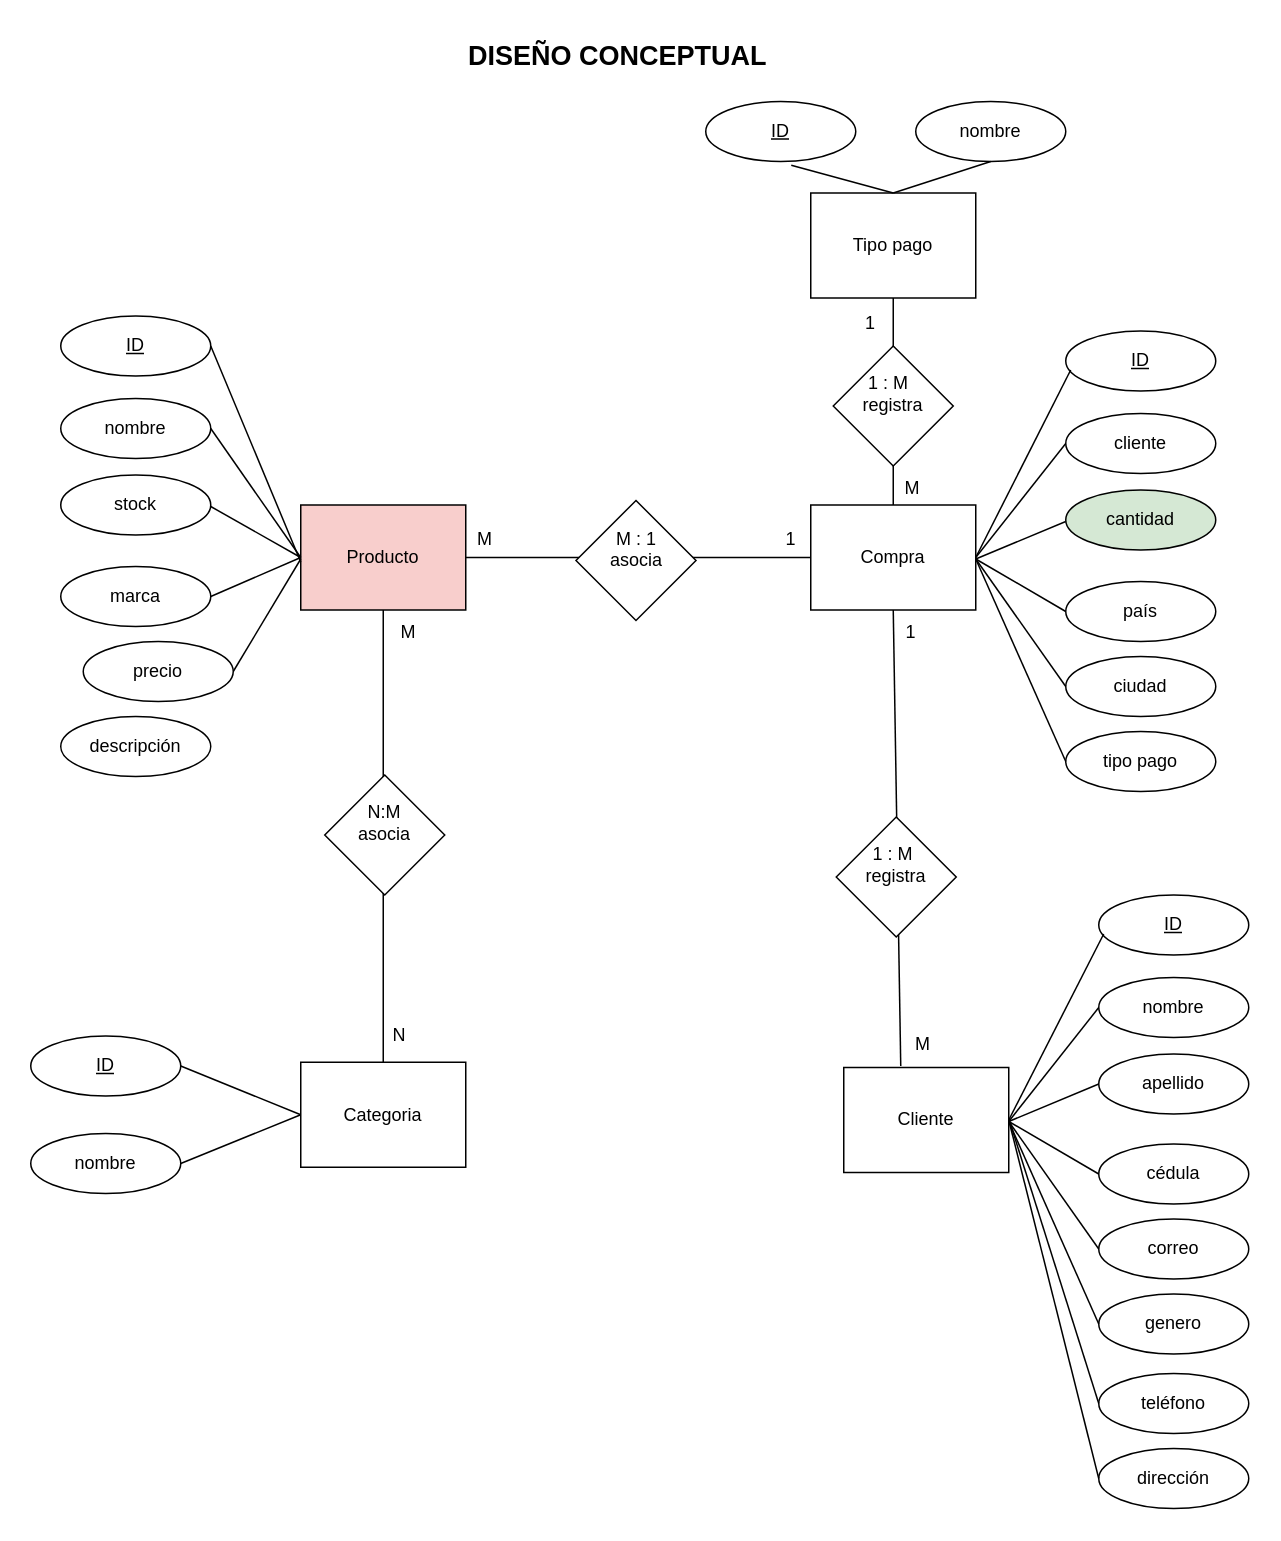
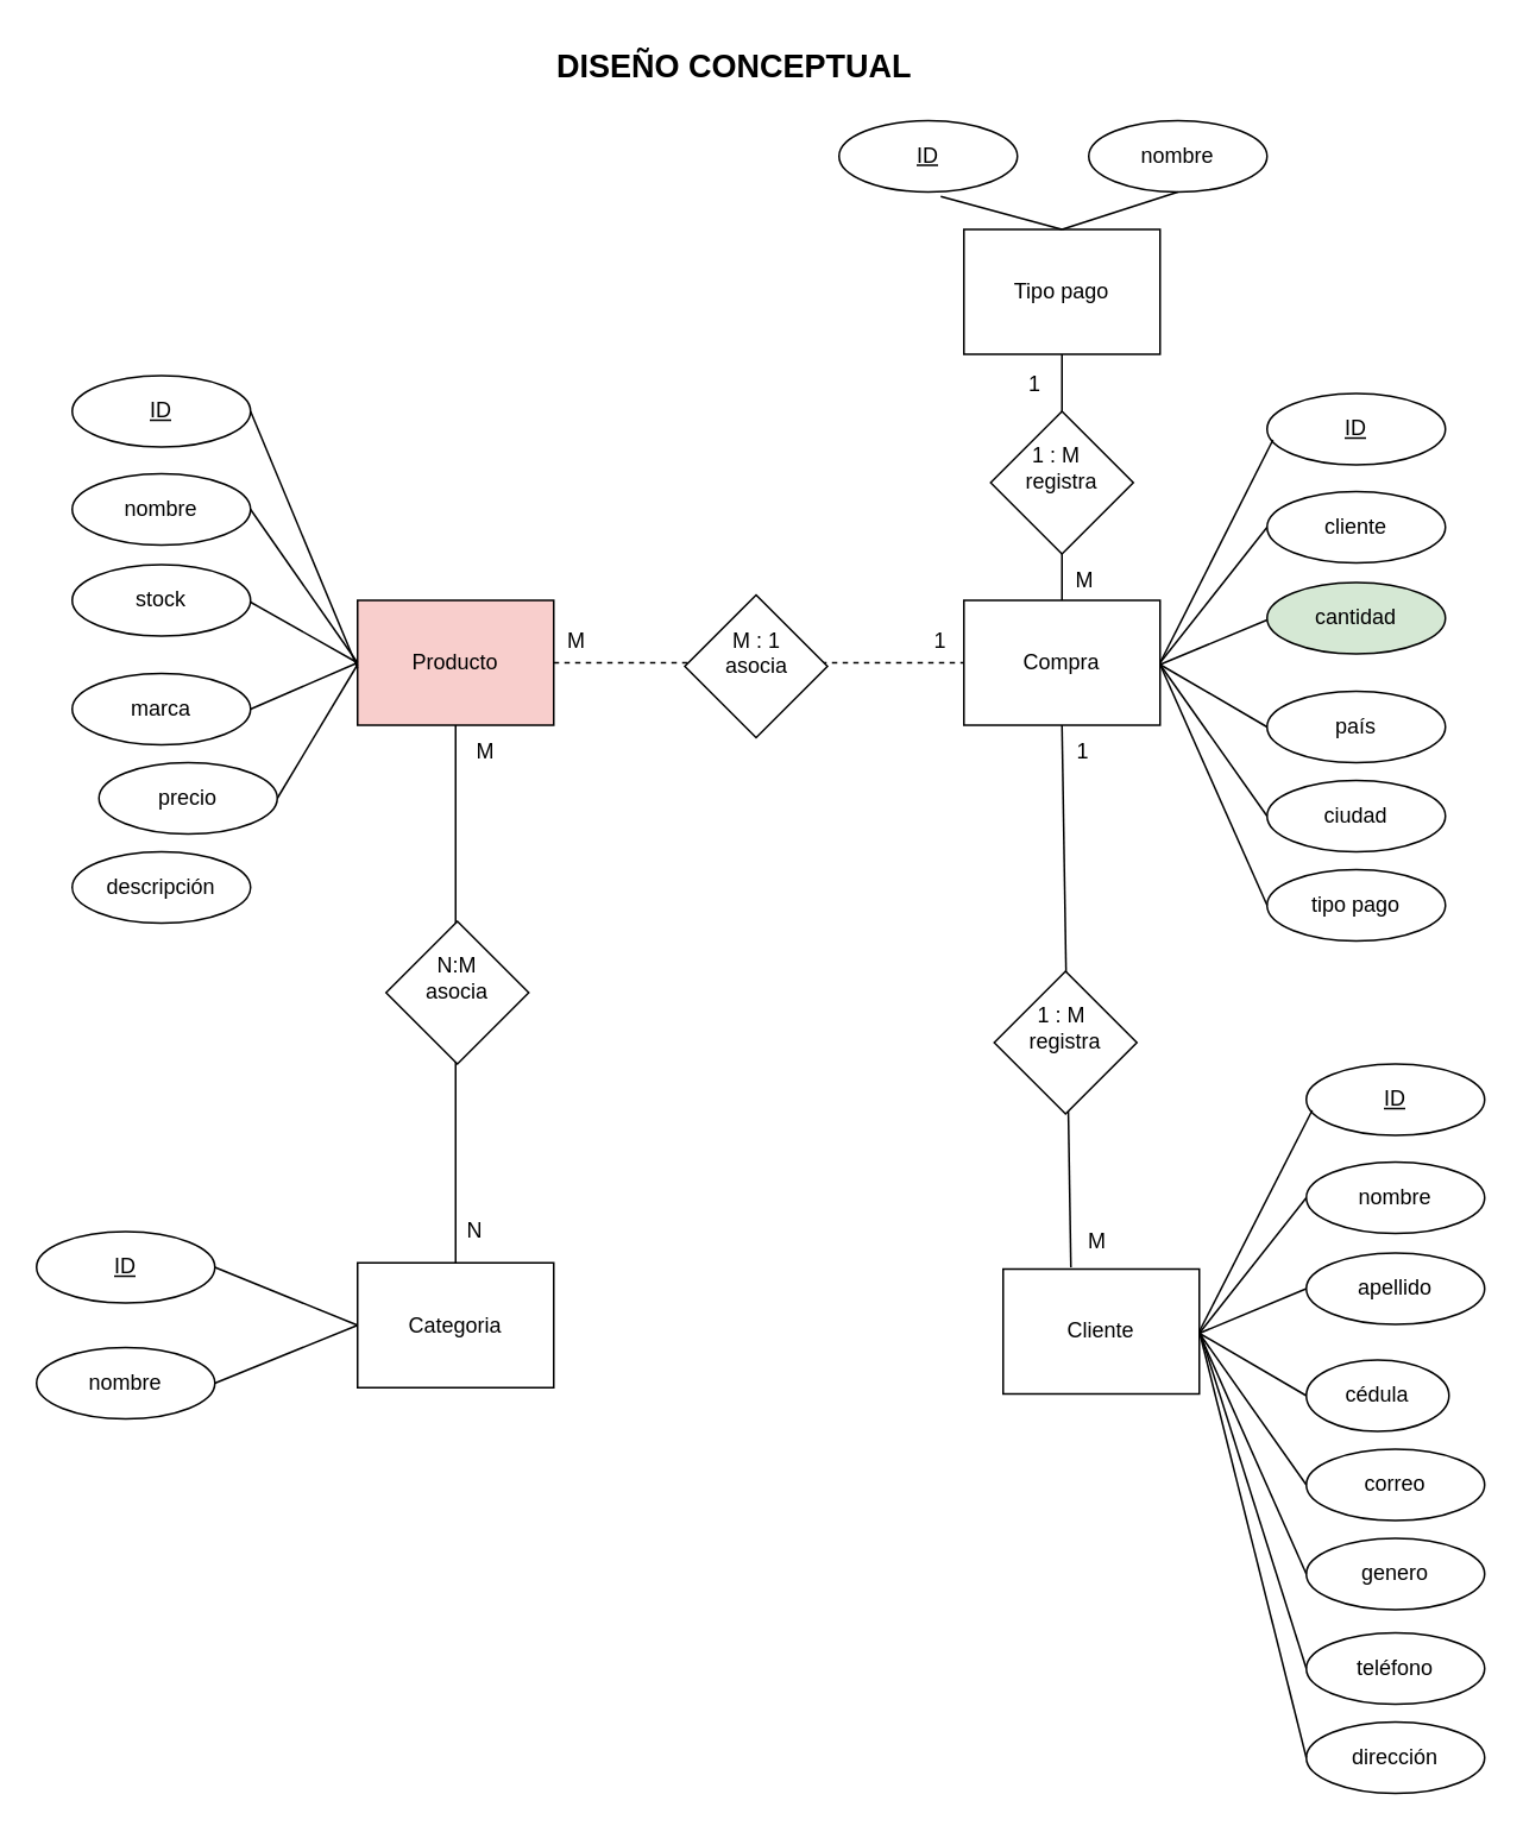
  <mxCell id="0" />
  <mxCell id="1" parent="0" />
  <mxCell id="2" value="" style="group" parent="1" vertex="1" connectable="0"><mxGeometry x="540" y="220" width="270" height="306" as="geometry" /></mxCell>
  <mxCell id="3" value="Compra" style="whiteSpace=wrap;html=1;align=center;" parent="2" vertex="1"><mxGeometry y="116" width="110" height="70" as="geometry" /></mxCell>
  <mxCell id="4" value="cliente" style="ellipse;whiteSpace=wrap;html=1;align=center;" parent="2" vertex="1"><mxGeometry x="170" y="55" width="100" height="40" as="geometry" /></mxCell>
  <mxCell id="5" value="ID" style="ellipse;whiteSpace=wrap;html=1;align=center;fontStyle=4;" parent="2" vertex="1"><mxGeometry x="170" width="100" height="40" as="geometry" /></mxCell>
  <mxCell id="6" value="cantidad" style="ellipse;whiteSpace=wrap;html=1;align=center;fillColor=#d5e8d4;" parent="2" vertex="1"><mxGeometry x="170" y="106" width="100" height="40" as="geometry" /></mxCell>
  <mxCell id="7" value="país" style="ellipse;whiteSpace=wrap;html=1;align=center;" parent="2" vertex="1"><mxGeometry x="170" y="167" width="100" height="40" as="geometry" /></mxCell>
  <mxCell id="8" value="tipo pago" style="ellipse;whiteSpace=wrap;html=1;align=center;" parent="2" vertex="1"><mxGeometry x="170" y="267" width="100" height="40" as="geometry" /></mxCell>
  <mxCell id="9" value="ciudad" style="ellipse;whiteSpace=wrap;html=1;align=center;" parent="2" vertex="1"><mxGeometry x="170" y="217" width="100" height="40" as="geometry" /></mxCell>
  <mxCell id="10" value="" style="endArrow=none;html=1;rounded=0;entryX=0.033;entryY=0.65;entryDx=0;entryDy=0;entryPerimeter=0;exitX=1;exitY=0.5;exitDx=0;exitDy=0;" parent="2" source="3" target="5" edge="1"><mxGeometry width="50" height="50" relative="1" as="geometry"><mxPoint x="340" y="175" as="sourcePoint" /><mxPoint x="390" y="125" as="targetPoint" /></mxGeometry></mxCell>
  <mxCell id="11" value="" style="endArrow=none;html=1;rounded=0;entryX=0;entryY=0.5;entryDx=0;entryDy=0;" parent="2" target="4" edge="1"><mxGeometry width="50" height="50" relative="1" as="geometry"><mxPoint x="110" y="151" as="sourcePoint" /><mxPoint x="160" y="101" as="targetPoint" /></mxGeometry></mxCell>
  <mxCell id="12" value="" style="endArrow=none;html=1;rounded=0;entryX=0;entryY=0.5;entryDx=0;entryDy=0;" parent="2" edge="1"><mxGeometry width="50" height="50" relative="1" as="geometry"><mxPoint x="110" y="152" as="sourcePoint" /><mxPoint x="170.0" y="127" as="targetPoint" /></mxGeometry></mxCell>
  <mxCell id="13" value="" style="endArrow=none;html=1;rounded=0;entryX=0;entryY=0.5;entryDx=0;entryDy=0;" parent="2" target="8" edge="1"><mxGeometry width="50" height="50" relative="1" as="geometry"><mxPoint x="110" y="152" as="sourcePoint" /><mxPoint x="160" y="102" as="targetPoint" /></mxGeometry></mxCell>
  <mxCell id="14" value="" style="endArrow=none;html=1;rounded=0;entryX=0;entryY=0.5;entryDx=0;entryDy=0;" parent="2" target="9" edge="1"><mxGeometry width="50" height="50" relative="1" as="geometry"><mxPoint x="110" y="152" as="sourcePoint" /><mxPoint x="160" y="102" as="targetPoint" /></mxGeometry></mxCell>
  <mxCell id="15" value="" style="endArrow=none;html=1;rounded=0;entryX=0;entryY=0.5;entryDx=0;entryDy=0;" parent="2" target="7" edge="1"><mxGeometry width="50" height="50" relative="1" as="geometry"><mxPoint x="110" y="152" as="sourcePoint" /><mxPoint x="160" y="102" as="targetPoint" /></mxGeometry></mxCell>
  <mxCell id="16" value="" style="group" parent="2" vertex="1" connectable="0"><mxGeometry x="-70" y="-110" width="240" height="145" as="geometry" /></mxCell>
  <mxCell id="17" value="" style="group" parent="16" vertex="1" connectable="0"><mxGeometry y="-43" width="240" height="131" as="geometry" /></mxCell>
  <mxCell id="18" value="Tipo pago" style="whiteSpace=wrap;html=1;align=center;" parent="17" vertex="1"><mxGeometry x="70" y="61" width="110" height="70" as="geometry" /></mxCell>
  <mxCell id="19" value="nombre" style="ellipse;whiteSpace=wrap;html=1;align=center;" parent="17" vertex="1"><mxGeometry x="140" width="100" height="40" as="geometry" /></mxCell>
  <mxCell id="20" value="ID" style="ellipse;whiteSpace=wrap;html=1;align=center;fontStyle=4;" parent="17" vertex="1"><mxGeometry width="100" height="40" as="geometry" /></mxCell>
  <mxCell id="21" value="" style="endArrow=none;html=1;rounded=0;entryX=0.57;entryY=1.064;entryDx=0;entryDy=0;entryPerimeter=0;exitX=0.5;exitY=0;exitDx=0;exitDy=0;" parent="17" source="18" target="20" edge="1"><mxGeometry width="50" height="50" relative="1" as="geometry"><mxPoint x="160" y="111" as="sourcePoint" /><mxPoint x="220" y="86" as="targetPoint" /></mxGeometry></mxCell>
  <mxCell id="22" value="" style="endArrow=none;html=1;rounded=0;entryX=0.5;entryY=1;entryDx=0;entryDy=0;exitX=0.5;exitY=0;exitDx=0;exitDy=0;" parent="17" source="18" target="19" edge="1"><mxGeometry width="50" height="50" relative="1" as="geometry"><mxPoint x="160" y="111" as="sourcePoint" /><mxPoint x="220" y="146" as="targetPoint" /></mxGeometry></mxCell>
  <mxCell id="23" value="1" style="text;html=1;align=center;verticalAlign=middle;whiteSpace=wrap;rounded=0;" parent="16" vertex="1"><mxGeometry x="80" y="90" width="60" height="30" as="geometry" /></mxCell>
  <mxCell id="24" value="" style="endArrow=none;html=1;rounded=0;exitX=0.5;exitY=0;exitDx=0;exitDy=0;entryX=0.5;entryY=1;entryDx=0;entryDy=0;" parent="2" source="3" target="18" edge="1"><mxGeometry width="50" height="50" relative="1" as="geometry"><mxPoint x="70" y="360" as="sourcePoint" /><mxPoint x="60" y="-20" as="targetPoint" /></mxGeometry></mxCell>
  <mxCell id="25" value="registra" style="rhombus;whiteSpace=wrap;html=1;" parent="2" vertex="1"><mxGeometry x="15" y="10" width="80" height="80" as="geometry" /></mxCell>
  <mxCell id="26" value="1" style="text;html=1;align=center;verticalAlign=middle;whiteSpace=wrap;rounded=0;" parent="2" vertex="1"><mxGeometry x="37" y="186" width="60" height="30" as="geometry" /></mxCell>
  <mxCell id="27" value="1 : M" style="text;html=1;align=center;verticalAlign=middle;whiteSpace=wrap;rounded=0;" parent="2" vertex="1"><mxGeometry x="22" y="20" width="60" height="30" as="geometry" /></mxCell>
  <mxCell id="28" value="" style="group" parent="1" vertex="1" connectable="0"><mxGeometry x="20" y="690" width="290" height="105" as="geometry" /></mxCell>
  <mxCell id="29" value="Categoria" style="whiteSpace=wrap;html=1;align=center;" parent="28" vertex="1"><mxGeometry x="180" y="17.5" width="110" height="70" as="geometry" /></mxCell>
  <mxCell id="30" value="nombre" style="ellipse;whiteSpace=wrap;html=1;align=center;" parent="28" vertex="1"><mxGeometry y="65" width="100" height="40" as="geometry" /></mxCell>
  <mxCell id="31" value="ID" style="ellipse;whiteSpace=wrap;html=1;align=center;fontStyle=4;" parent="28" vertex="1"><mxGeometry width="100" height="40" as="geometry" /></mxCell>
  <mxCell id="32" value="" style="endArrow=none;html=1;rounded=0;entryX=1;entryY=0.5;entryDx=0;entryDy=0;exitX=0;exitY=0.5;exitDx=0;exitDy=0;" parent="28" source="29" target="31" edge="1"><mxGeometry width="50" height="50" relative="1" as="geometry"><mxPoint x="290" y="53.5" as="sourcePoint" /><mxPoint x="350" y="28.5" as="targetPoint" /></mxGeometry></mxCell>
  <mxCell id="33" value="" style="endArrow=none;html=1;rounded=0;entryX=1;entryY=0.5;entryDx=0;entryDy=0;exitX=0;exitY=0.5;exitDx=0;exitDy=0;" parent="28" source="29" target="30" edge="1"><mxGeometry width="50" height="50" relative="1" as="geometry"><mxPoint x="290" y="53.5" as="sourcePoint" /><mxPoint x="350" y="88.5" as="targetPoint" /></mxGeometry></mxCell>
  <mxCell id="34" value="" style="group" parent="1" vertex="1" connectable="0"><mxGeometry x="40" y="210" width="270" height="306" as="geometry" /></mxCell>
  <mxCell id="35" value="Producto" style="whiteSpace=wrap;html=1;align=center;fillColor=#f8cecc;" parent="34" vertex="1"><mxGeometry x="160" y="126" width="110" height="70" as="geometry" /></mxCell>
  <mxCell id="36" value="" style="endArrow=none;html=1;rounded=0;entryX=1;entryY=0.5;entryDx=0;entryDy=0;exitX=1;exitY=0.5;exitDx=0;exitDy=0;" parent="34" target="42" edge="1"><mxGeometry width="50" height="50" relative="1" as="geometry"><mxPoint x="160" y="164" as="sourcePoint" /><mxPoint x="223.3" y="40" as="targetPoint" /></mxGeometry></mxCell>
  <mxCell id="37" value="" style="endArrow=none;html=1;rounded=0;entryX=1;entryY=0.5;entryDx=0;entryDy=0;exitX=0;exitY=0.5;exitDx=0;exitDy=0;" parent="34" source="35" target="41" edge="1"><mxGeometry width="50" height="50" relative="1" as="geometry"><mxPoint x="160" y="166" as="sourcePoint" /><mxPoint x="220" y="90" as="targetPoint" /></mxGeometry></mxCell>
  <mxCell id="38" value="" style="endArrow=none;html=1;rounded=0;exitX=1;exitY=0.5;exitDx=0;exitDy=0;entryX=0;entryY=0.5;entryDx=0;entryDy=0;" parent="34" target="35" edge="1"><mxGeometry width="50" height="50" relative="1" as="geometry"><mxPoint x="100.0" y="127" as="sourcePoint" /><mxPoint x="160" y="167" as="targetPoint" /></mxGeometry></mxCell>
  <mxCell id="39" value="" style="endArrow=none;html=1;rounded=0;entryX=1;entryY=0.5;entryDx=0;entryDy=0;" parent="34" target="46" edge="1"><mxGeometry width="50" height="50" relative="1" as="geometry"><mxPoint x="160" y="162" as="sourcePoint" /><mxPoint x="320" y="112" as="targetPoint" /></mxGeometry></mxCell>
  <mxCell id="40" value="" style="endArrow=none;html=1;rounded=0;entryX=1;entryY=0.5;entryDx=0;entryDy=0;exitX=0;exitY=0.5;exitDx=0;exitDy=0;" parent="34" source="35" target="44" edge="1"><mxGeometry width="50" height="50" relative="1" as="geometry"><mxPoint x="160" y="171" as="sourcePoint" /><mxPoint x="320" y="112" as="targetPoint" /></mxGeometry></mxCell>
  <mxCell id="41" value="nombre" style="ellipse;whiteSpace=wrap;html=1;align=center;" parent="34" vertex="1"><mxGeometry y="55" width="100" height="40" as="geometry" /></mxCell>
  <mxCell id="42" value="ID" style="ellipse;whiteSpace=wrap;html=1;align=center;fontStyle=4;" parent="34" vertex="1"><mxGeometry width="100" height="40" as="geometry" /></mxCell>
  <mxCell id="43" value="stock" style="ellipse;whiteSpace=wrap;html=1;align=center;" parent="34" vertex="1"><mxGeometry y="106" width="100" height="40" as="geometry" /></mxCell>
  <mxCell id="44" value="marca" style="ellipse;whiteSpace=wrap;html=1;align=center;" parent="34" vertex="1"><mxGeometry y="167" width="100" height="40" as="geometry" /></mxCell>
  <mxCell id="45" value="descripción" style="ellipse;whiteSpace=wrap;html=1;align=center;" parent="34" vertex="1"><mxGeometry y="267" width="100" height="40" as="geometry" /></mxCell>
  <mxCell id="46" value="precio" style="ellipse;whiteSpace=wrap;html=1;align=center;" parent="34" vertex="1"><mxGeometry x="15" y="217" width="100" height="40" as="geometry" /></mxCell>
  <mxCell id="47" value="M" style="text;html=1;align=center;verticalAlign=middle;whiteSpace=wrap;rounded=0;" parent="34" vertex="1"><mxGeometry x="202" y="196" width="60" height="30" as="geometry" /></mxCell>
  <mxCell id="48" value="" style="group" parent="1" vertex="1" connectable="0"><mxGeometry x="562" y="596" width="270" height="409" as="geometry" /></mxCell>
  <mxCell id="49" value="Cliente" style="whiteSpace=wrap;html=1;align=center;" parent="48" vertex="1"><mxGeometry y="115" width="110" height="70" as="geometry" /></mxCell>
  <mxCell id="50" value="nombre" style="ellipse;whiteSpace=wrap;html=1;align=center;" parent="48" vertex="1"><mxGeometry x="170" y="55" width="100" height="40" as="geometry" /></mxCell>
  <mxCell id="51" value="ID" style="ellipse;whiteSpace=wrap;html=1;align=center;fontStyle=4;" parent="48" vertex="1"><mxGeometry x="170" width="100" height="40" as="geometry" /></mxCell>
  <mxCell id="52" value="apellido" style="ellipse;whiteSpace=wrap;html=1;align=center;" parent="48" vertex="1"><mxGeometry x="170" y="106" width="100" height="40" as="geometry" /></mxCell>
- <mxCell id="53" value="cédula" style="ellipse;whiteSpace=wrap;html=1;align=center;" parent="48" vertex="1"><mxGeometry x="170" y="166" width="100" height="40" as="geometry" /></mxCell>
+ <mxCell id="53" value="cédula" style="ellipse;whiteSpace=wrap;html=1;align=center;" parent="48" vertex="1"><mxGeometry x="170" y="166" width="80" height="40" as="geometry" /></mxCell>
  <mxCell id="54" value="genero" style="ellipse;whiteSpace=wrap;html=1;align=center;" parent="48" vertex="1"><mxGeometry x="170" y="266" width="100" height="40" as="geometry" /></mxCell>
  <mxCell id="55" value="correo" style="ellipse;whiteSpace=wrap;html=1;align=center;" parent="48" vertex="1"><mxGeometry x="170" y="216" width="100" height="40" as="geometry" /></mxCell>
  <mxCell id="56" value="" style="endArrow=none;html=1;rounded=0;entryX=0.033;entryY=0.65;entryDx=0;entryDy=0;entryPerimeter=0;exitX=1;exitY=0.5;exitDx=0;exitDy=0;" parent="48" source="49" target="51" edge="1"><mxGeometry width="50" height="50" relative="1" as="geometry"><mxPoint x="340" y="175" as="sourcePoint" /><mxPoint x="390" y="125" as="targetPoint" /></mxGeometry></mxCell>
  <mxCell id="57" value="" style="endArrow=none;html=1;rounded=0;entryX=0;entryY=0.5;entryDx=0;entryDy=0;" parent="48" target="50" edge="1"><mxGeometry width="50" height="50" relative="1" as="geometry"><mxPoint x="110" y="151" as="sourcePoint" /><mxPoint x="160" y="101" as="targetPoint" /></mxGeometry></mxCell>
  <mxCell id="58" value="" style="endArrow=none;html=1;rounded=0;entryX=0;entryY=0.5;entryDx=0;entryDy=0;" parent="48" target="52" edge="1"><mxGeometry width="50" height="50" relative="1" as="geometry"><mxPoint x="110" y="151" as="sourcePoint" /><mxPoint x="160" y="101" as="targetPoint" /></mxGeometry></mxCell>
  <mxCell id="59" value="" style="endArrow=none;html=1;rounded=0;entryX=0;entryY=0.5;entryDx=0;entryDy=0;" parent="48" target="54" edge="1"><mxGeometry width="50" height="50" relative="1" as="geometry"><mxPoint x="110" y="151" as="sourcePoint" /><mxPoint x="160" y="101" as="targetPoint" /></mxGeometry></mxCell>
  <mxCell id="60" value="" style="endArrow=none;html=1;rounded=0;entryX=0;entryY=0.5;entryDx=0;entryDy=0;" parent="48" target="55" edge="1"><mxGeometry width="50" height="50" relative="1" as="geometry"><mxPoint x="110" y="151" as="sourcePoint" /><mxPoint x="160" y="101" as="targetPoint" /></mxGeometry></mxCell>
  <mxCell id="61" value="" style="endArrow=none;html=1;rounded=0;entryX=0;entryY=0.5;entryDx=0;entryDy=0;" parent="48" target="53" edge="1"><mxGeometry width="50" height="50" relative="1" as="geometry"><mxPoint x="110" y="151" as="sourcePoint" /><mxPoint x="160" y="101" as="targetPoint" /></mxGeometry></mxCell>
  <mxCell id="62" value="dirección" style="ellipse;whiteSpace=wrap;html=1;align=center;" parent="48" vertex="1"><mxGeometry x="170" y="369" width="100" height="40" as="geometry" /></mxCell>
  <mxCell id="63" value="teléfono" style="ellipse;whiteSpace=wrap;html=1;align=center;" parent="48" vertex="1"><mxGeometry x="170" y="319" width="100" height="40" as="geometry" /></mxCell>
  <mxCell id="64" value="" style="endArrow=none;html=1;rounded=0;" parent="48" edge="1"><mxGeometry width="50" height="50" relative="1" as="geometry"><mxPoint x="110" y="149" as="sourcePoint" /><mxPoint x="170" y="339" as="targetPoint" /></mxGeometry></mxCell>
  <mxCell id="65" value="" style="endArrow=none;html=1;rounded=0;exitX=1;exitY=0.5;exitDx=0;exitDy=0;" parent="48" source="49" edge="1"><mxGeometry width="50" height="50" relative="1" as="geometry"><mxPoint x="120" y="439" as="sourcePoint" /><mxPoint x="170" y="389" as="targetPoint" /></mxGeometry></mxCell>
  <mxCell id="66" value="M" style="text;html=1;align=center;verticalAlign=middle;whiteSpace=wrap;rounded=0;" parent="48" vertex="1"><mxGeometry x="23" y="85" width="60" height="30" as="geometry" /></mxCell>
  <mxCell id="67" value="" style="endArrow=none;html=1;rounded=0;entryX=0.5;entryY=1;entryDx=0;entryDy=0;" parent="1" target="3" edge="1"><mxGeometry width="50" height="50" relative="1" as="geometry"><mxPoint x="600" y="710" as="sourcePoint" /><mxPoint x="670" y="440" as="targetPoint" /></mxGeometry></mxCell>
  <mxCell id="68" value="registra" style="rhombus;whiteSpace=wrap;html=1;" parent="1" vertex="1"><mxGeometry x="557" y="544" width="80" height="80" as="geometry" /></mxCell>
- <mxCell id="69" value="" style="endArrow=none;html=1;rounded=0;entryX=0;entryY=0.5;entryDx=0;entryDy=0;exitX=1;exitY=0.5;exitDx=0;exitDy=0;" parent="1" source="35" target="3" edge="1"><mxGeometry width="50" height="50" relative="1" as="geometry"><mxPoint x="610" y="580" as="sourcePoint" /><mxPoint x="660" y="530" as="targetPoint" /></mxGeometry></mxCell>
+ <mxCell id="69" value="" style="endArrow=none;html=1;rounded=0;entryX=0;entryY=0.5;entryDx=0;entryDy=0;exitX=1;exitY=0.5;exitDx=0;exitDy=0;dashed=1;" parent="1" source="35" target="3" edge="1"><mxGeometry width="50" height="50" relative="1" as="geometry"><mxPoint x="610" y="580" as="sourcePoint" /><mxPoint x="660" y="530" as="targetPoint" /></mxGeometry></mxCell>
  <mxCell id="70" value="" style="endArrow=none;html=1;rounded=0;entryX=0.5;entryY=1;entryDx=0;entryDy=0;exitX=0.5;exitY=0;exitDx=0;exitDy=0;" parent="1" source="29" target="35" edge="1"><mxGeometry width="50" height="50" relative="1" as="geometry"><mxPoint x="610" y="580" as="sourcePoint" /><mxPoint x="660" y="530" as="targetPoint" /></mxGeometry></mxCell>
  <mxCell id="71" value="asocia" style="rhombus;whiteSpace=wrap;html=1;" parent="1" vertex="1"><mxGeometry x="383.5" y="333" width="80" height="80" as="geometry" /></mxCell>
  <mxCell id="72" value="asocia" style="rhombus;whiteSpace=wrap;html=1;" parent="1" vertex="1"><mxGeometry x="216" y="516" width="80" height="80" as="geometry" /></mxCell>
  <mxCell id="73" value="N" style="text;html=1;align=center;verticalAlign=middle;whiteSpace=wrap;rounded=0;" parent="1" vertex="1"><mxGeometry x="236" y="675" width="60" height="30" as="geometry" /></mxCell>
  <mxCell id="74" value="N:M" style="text;html=1;align=center;verticalAlign=middle;whiteSpace=wrap;rounded=0;" parent="1" vertex="1"><mxGeometry x="226" y="526" width="60" height="30" as="geometry" /></mxCell>
  <mxCell id="75" value="M" style="text;html=1;align=center;verticalAlign=middle;whiteSpace=wrap;rounded=0;" parent="1" vertex="1"><mxGeometry x="293" y="344" width="60" height="30" as="geometry" /></mxCell>
  <mxCell id="76" value="1" style="text;html=1;align=center;verticalAlign=middle;whiteSpace=wrap;rounded=0;" parent="1" vertex="1"><mxGeometry x="497" y="344" width="60" height="30" as="geometry" /></mxCell>
  <mxCell id="77" value="M : 1" style="text;html=1;align=center;verticalAlign=middle;whiteSpace=wrap;rounded=0;" parent="1" vertex="1"><mxGeometry x="393.5" y="344" width="60" height="30" as="geometry" /></mxCell>
  <mxCell id="78" value="1 : M" style="text;html=1;align=center;verticalAlign=middle;whiteSpace=wrap;rounded=0;" parent="1" vertex="1"><mxGeometry x="565" y="554" width="60" height="30" as="geometry" /></mxCell>
  <mxCell id="79" value="M" style="text;html=1;align=center;verticalAlign=middle;whiteSpace=wrap;rounded=0;" parent="1" vertex="1"><mxGeometry x="578" y="310" width="60" height="30" as="geometry" /></mxCell>
  <mxCell id="80" value="&lt;b&gt;&lt;font style=&quot;font-size: 18px;&quot;&gt;DISEÑO CONCEPTUAL&lt;/font&gt;&lt;/b&gt;" style="text;whiteSpace=wrap;html=1;" parent="1" vertex="1"><mxGeometry x="310" y="20" width="279" height="40" as="geometry" /></mxCell>
